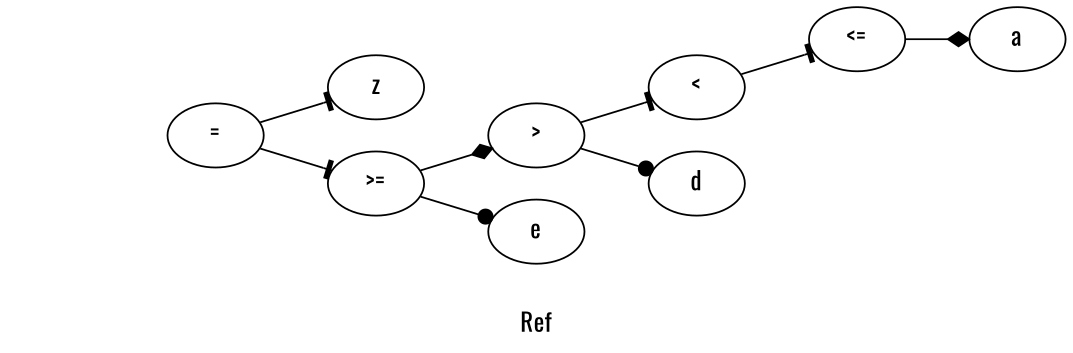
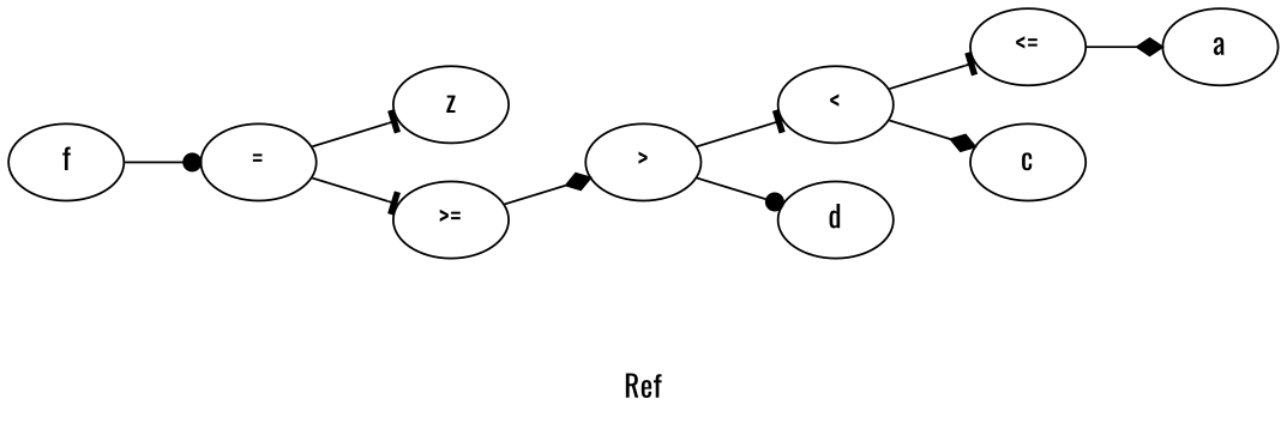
  digraph {
    fontname=Oswald
    label=Ref
    rankdir=LR
    node [fontname=Oswald]
    edge [arrowhead=tee fontname=Oswald]
+   n1 [label=f]
    n2 [label="="]
    n3 [label=z]
    n4 [label=">="]
    n5 [label=">"]
-   n6 [label=e]
    n7 [label="<"]
    n8 [label=d]
    n9 [label="<="]
+   n10 [label=c]
    n11 [label=a]
+   n1 -> n2 [arrowhead=dot]
    n2 -> n3
    n2 -> n4
    n4 -> n5 [arrowhead=diamond]
-   n4 -> n6 [arrowhead=dot]
    n5 -> n7
    n5 -> n8 [arrowhead=dot]
    n7 -> n9
+   n7 -> n10 [arrowhead=diamond]
    n9 -> n11 [arrowhead=diamond]
  }
